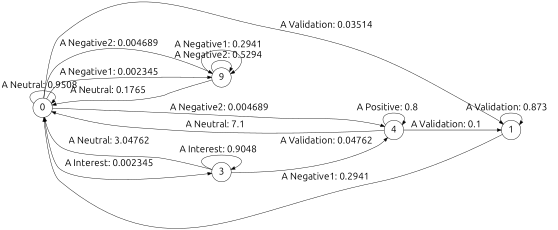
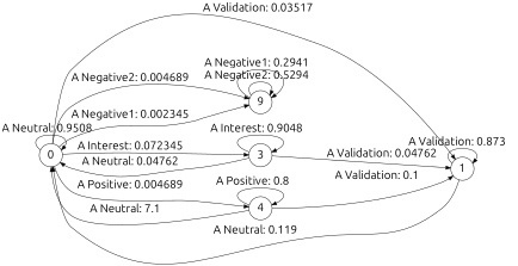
  digraph {
    fontname=Ubuntu
    rankdir=LR
    node [fontname=Ubuntu fontsize=24 shape=circle]
    edge [fontname=Ubuntu fontsize=24]
    0
    1
    n3 [label=9]
    3
    4
    0 -> 0 [label="A Neutral: 0.9508   "]
-   0 -> 1 [label="A Validation: 0.03514  "]
+   0 -> 1 [label="A Validation: 0.03517  "]
    0 -> n3 [label="A Negative2: 0.004689  "]
    0 -> n3 [label="A Negative1: 0.002345  "]
-   0 -> 3 [label="A Interest: 0.002345  "]
-   0 -> 4 [label="A Negative2: 0.004689  "]
-   1 -> 0 [label="A Negative1: 0.2941   "]
+   0 -> 3 [label="A Interest: 0.072345  "]
+   0 -> 4 [label="A Positive: 0.004689  "]
+   1 -> 0 [label="A Neutral: 0.119    "]
    1 -> 1 [label="A Validation: 0.873    "]
-   n3 -> 0 [label="A Neutral: 0.1765   "]
    n3 -> n3 [label="A Negative2: 0.5294   "]
    n3 -> n3 [label="A Negative1: 0.2941   "]
-   3 -> 0 [label="A Neutral: 3.04762  "]
-   3 -> 4 [label="A Validation: 0.04762  "]
+   3 -> 0 [label="A Neutral: 0.04762  "]
+   3 -> 1 [label="A Validation: 0.04762  "]
    3 -> 3 [label="A Interest: 0.9048   "]
    4 -> 0 [label="A Neutral: 7.1      "]
    4 -> 1 [label="A Validation: 0.1      "]
    4 -> 4 [label="A Positive: 0.8      "]
  }
